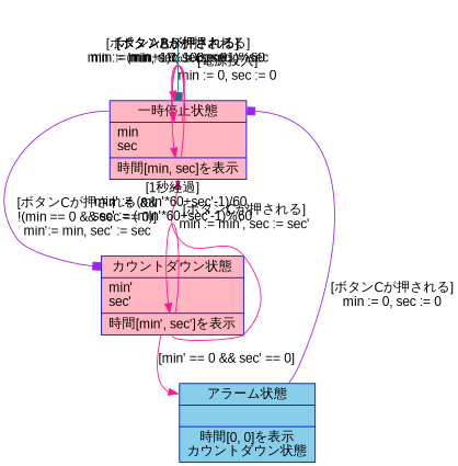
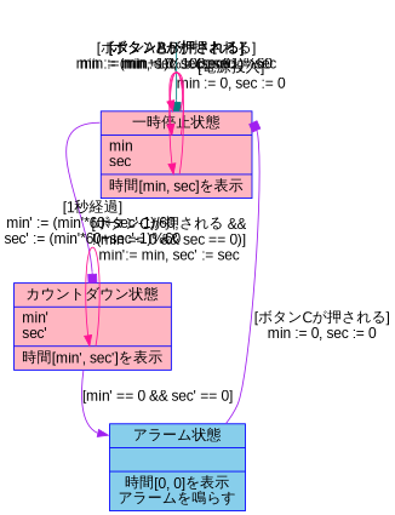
  digraph {
    fontname="Liberation Sans"
    node [fontname="Liberation Sans" shape=record style=filled color=blue fillcolor=lightpink]
    edge [arrowhead=normal color=deeppink fontname="Liberation Sans" headport=head]
    start [style=invisible color="" fillcolor=""]
    n2 [label="{<head> 一時停止状態|<middle> min\lsec\l|<tail>時間[min, sec]を表示}"]
    n3 [label="{<head> カウントダウン状態|min'\lsec'\l|<tail>時間[min', sec']を表示}"]
-   n4 [fillcolor=skyblue label="{<head> アラーム状態||<tail>時間[0, 0]を表示\nカウントダウン状態}"]
+   n4 [fillcolor=skyblue label="{<head> アラーム状態||<tail>時間[0, 0]を表示\nアラームを鳴らす}"]
    start -> n2 [arrowhead=box color=teal label="[電源投入]\nmin := 0, sec := 0"]
    n2 -> n2 [label="[ボタンAが押される]\nmin := (min+1)%100, sec := sec" tailport=head]
    n2 -> n2 [headport=middle label="[ボタンAとBが押される]\nmin := 0, sec := 0" tailport=middle]
    n2 -> n2 [headport=tail label="[ボタンBが押される]\nmin := min, sec := (sec+1)%60" tailport=tail]
    n2 -> n3 [arrowhead=box color=purple label="[ボタンCが押される &&\n!(min == 0 && sec == 0)]\nmin':= min, sec' := sec" tailport=head]
-   n3 -> n2 [headport=tail label="[ボタンCが押される]\nmin := min', sec := sec'" tailport=tail]
    n3 -> n3 [headport=tail label="[1秒経過]\nmin' := (min'*60+sec'-1)/60,\nsec' := (min'*60+sec'-1)%60" tailport=tail]
-   n3 -> n4 [label="[min' == 0 && sec' == 0]"]
+   n3 -> n4 [color=purple label="[min' == 0 && sec' == 0]"]
    n4 -> n2 [arrowhead=box color=purple label="[ボタンCが押される]\nmin := 0, sec := 0"]
  }
